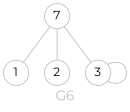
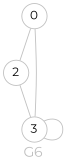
  graph {
    fontcolor=grey
    fontname=Montserrat
    fontsize=16
    label=G6
    node [color=grey fillcolor="#ffffff" fixedsize=true fontname=Montserrat fontsize=14 shape=circle style=filled]
    edge [arrowsize=0.7 color=grey fontcolor=grey fontname=Montserrat fontsize=12]
-   0 [width=0.4 label=7]
-   1 [width=0.4]
+   0 [width=0.4]
    2 [width=0.4]
    3 [width=0.4]
-   0 -- 1
    0 -- 2
    0 -- 3
+   2 -- 3
    3 -- 3
  }
